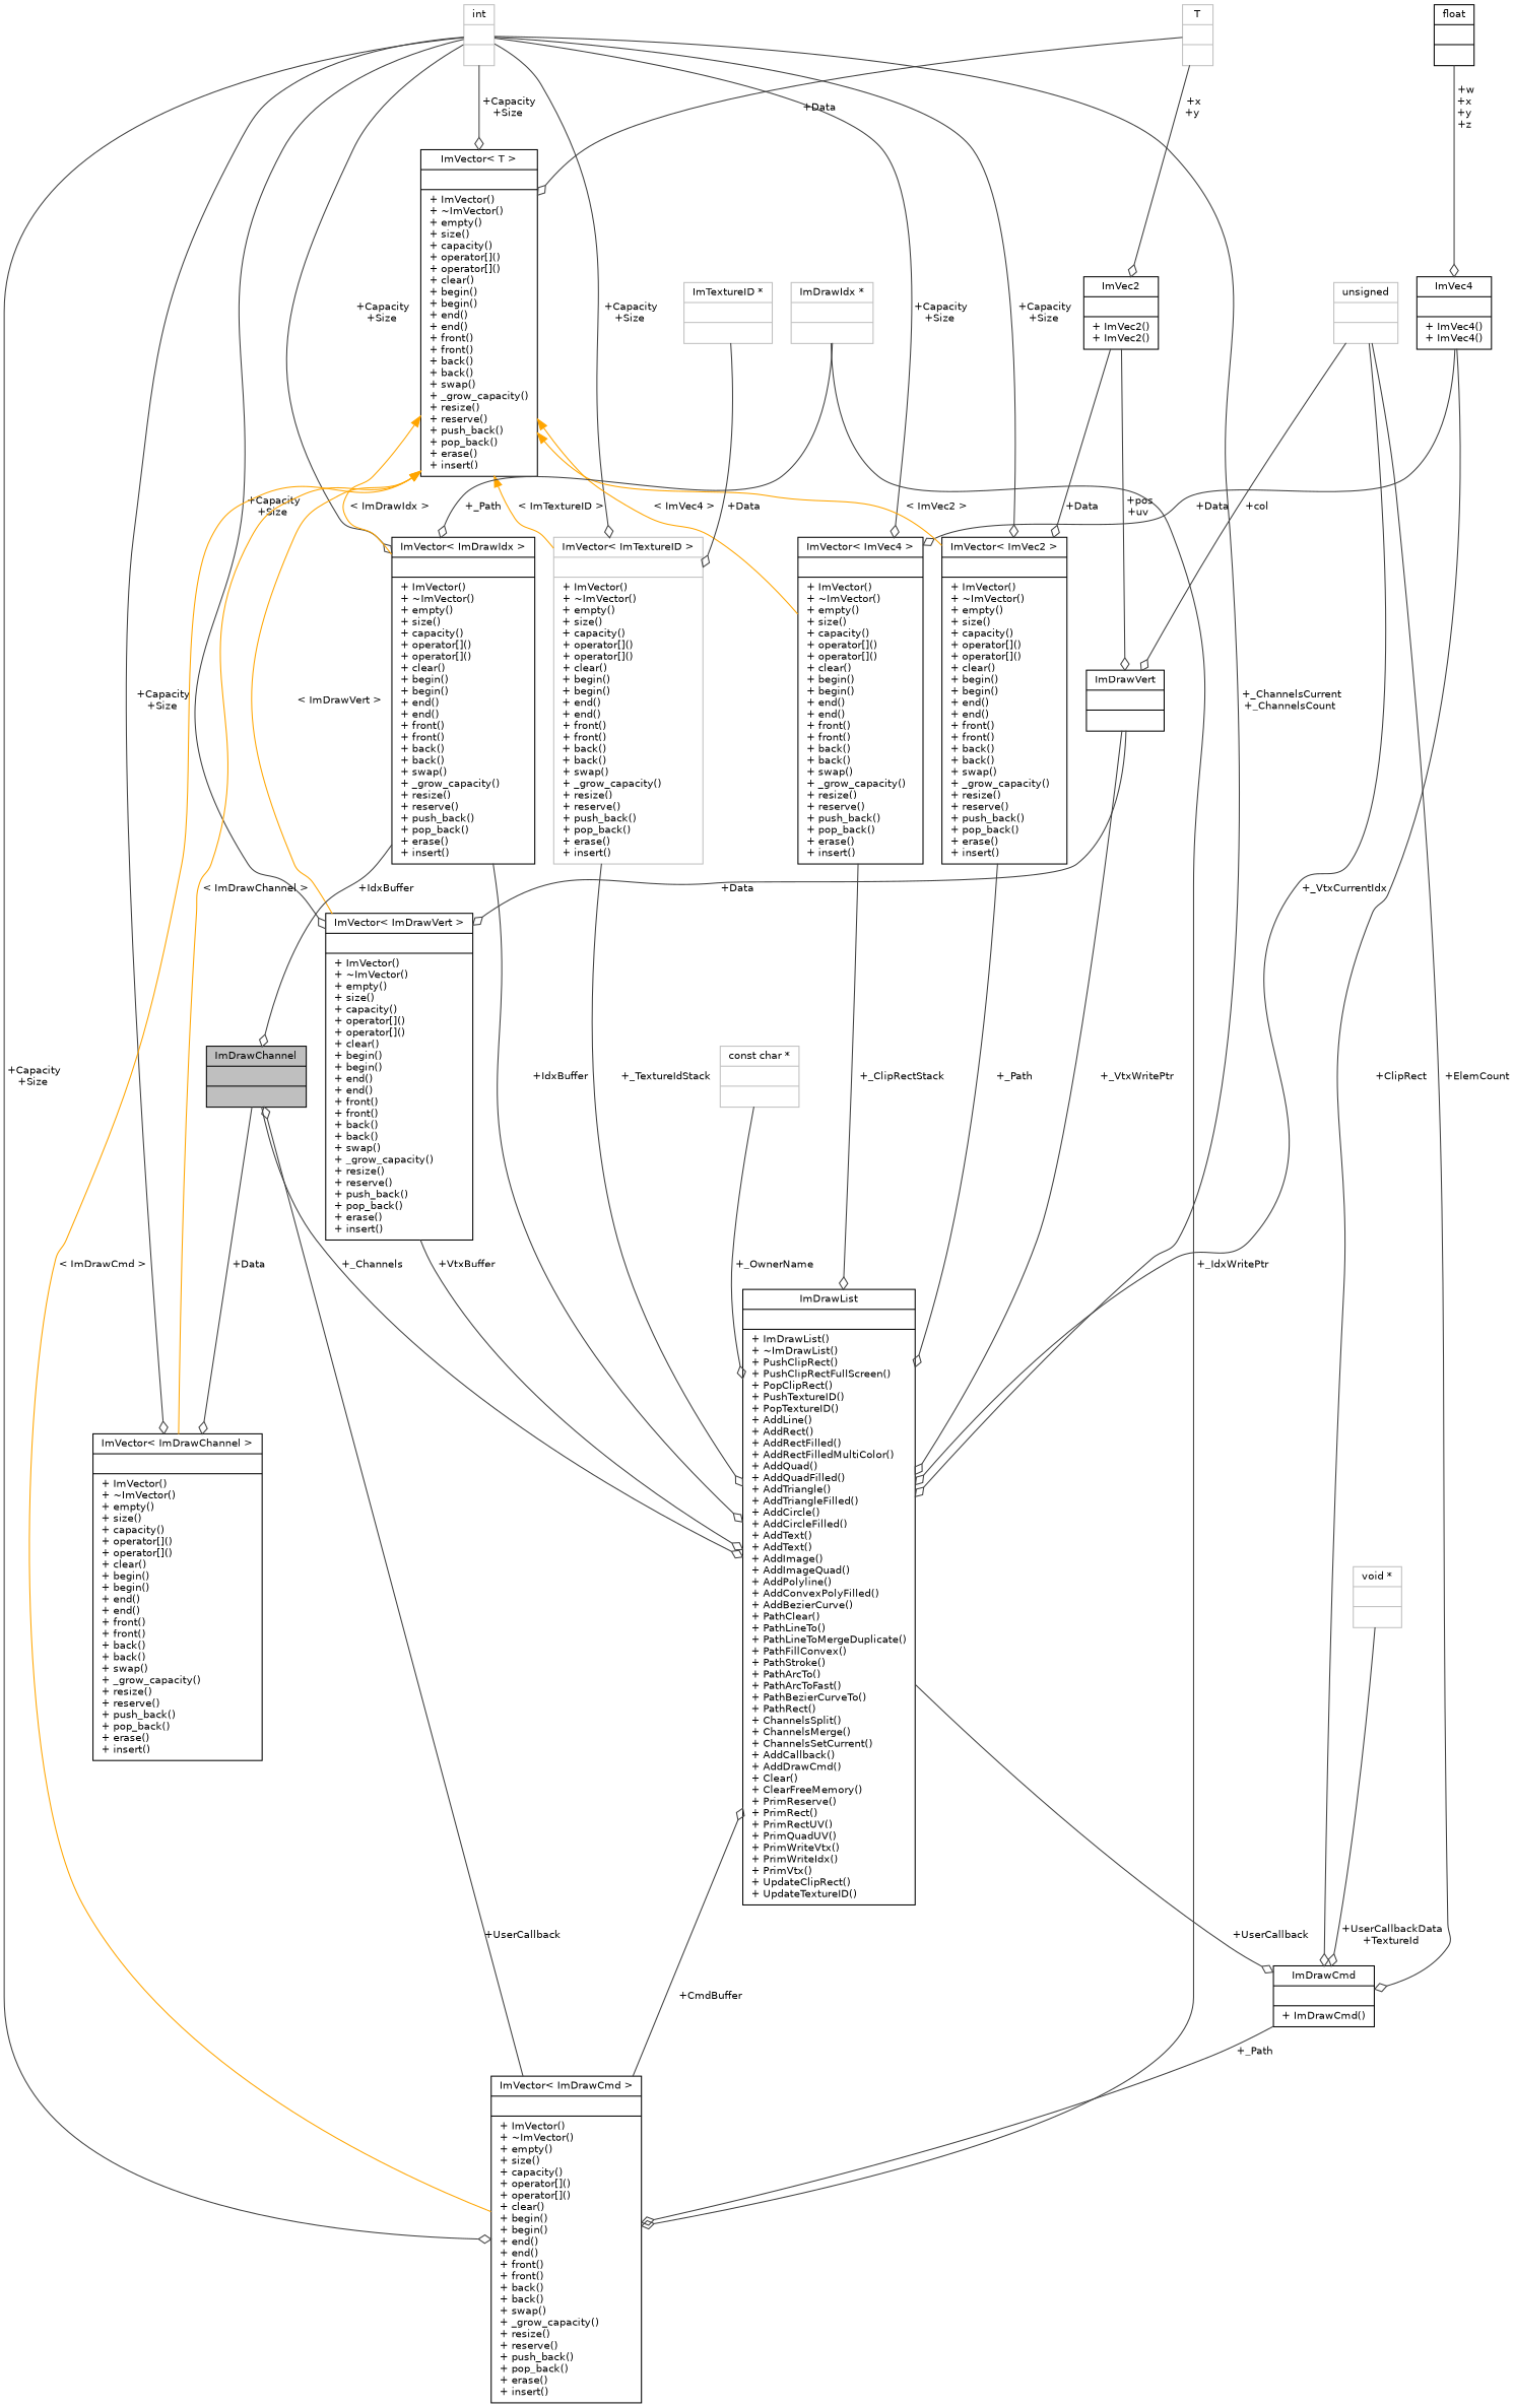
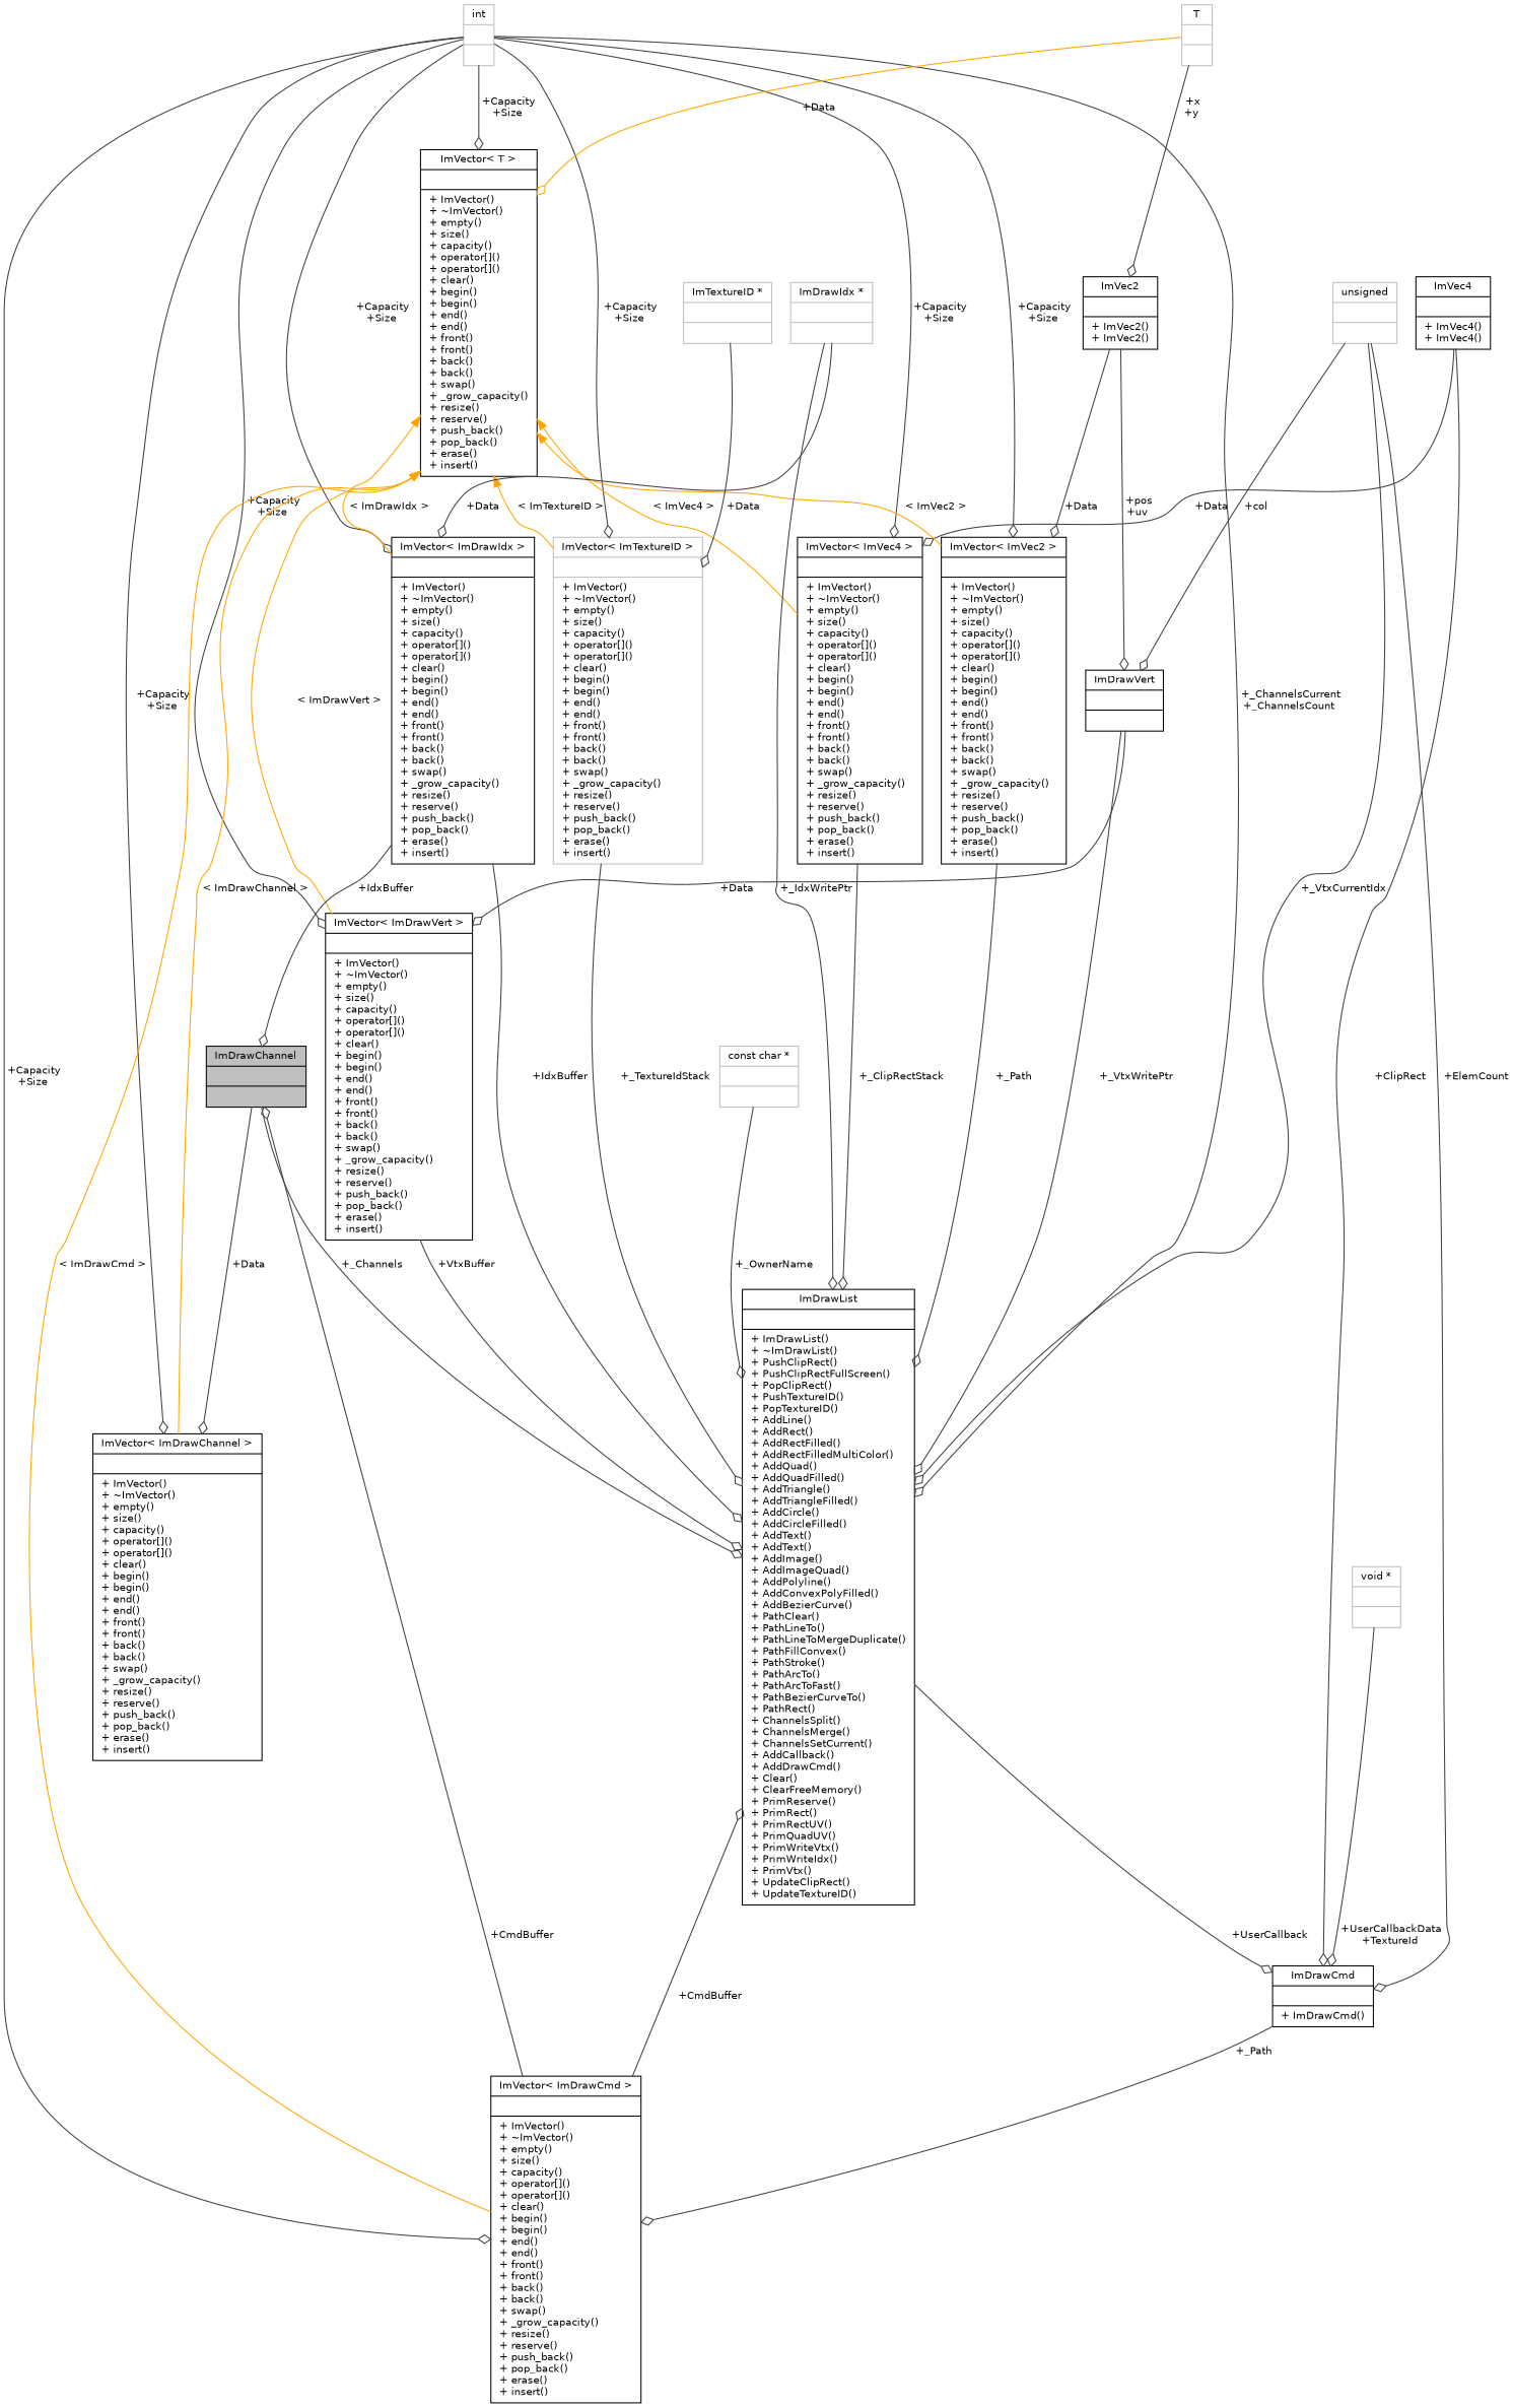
  digraph {
    node [color=black fontname=Helvetica fontsize=10 shape=record]
    edge [arrowhead=odiamond color=grey25 fontname=Helvetica fontsize=10 labelfontname=Helvetica labelfontsize=10 style=solid]
    n1 [fillcolor=grey75 fontcolor=black height=0.2 label="{ImDrawChannel\n||}" style=filled width=0.4]
    n2 [height=0.2 label="{ImVector\< ImDrawChannel \>\n||+ ImVector()\l+ ~ImVector()\l+ empty()\l+ size()\l+ capacity()\l+ operator[]()\l+ operator[]()\l+ clear()\l+ begin()\l+ begin()\l+ end()\l+ end()\l+ front()\l+ front()\l+ back()\l+ back()\l+ swap()\l+ _grow_capacity()\l+ resize()\l+ reserve()\l+ push_back()\l+ pop_back()\l+ erase()\l+ insert()\l}" width=0.4]
    n3 [height=0.2 label="{ImDrawList\n||+ ImDrawList()\l+ ~ImDrawList()\l+ PushClipRect()\l+ PushClipRectFullScreen()\l+ PopClipRect()\l+ PushTextureID()\l+ PopTextureID()\l+ AddLine()\l+ AddRect()\l+ AddRectFilled()\l+ AddRectFilledMultiColor()\l+ AddQuad()\l+ AddQuadFilled()\l+ AddTriangle()\l+ AddTriangleFilled()\l+ AddCircle()\l+ AddCircleFilled()\l+ AddText()\l+ AddText()\l+ AddImage()\l+ AddImageQuad()\l+ AddPolyline()\l+ AddConvexPolyFilled()\l+ AddBezierCurve()\l+ PathClear()\l+ PathLineTo()\l+ PathLineToMergeDuplicate()\l+ PathFillConvex()\l+ PathStroke()\l+ PathArcTo()\l+ PathArcToFast()\l+ PathBezierCurveTo()\l+ PathRect()\l+ ChannelsSplit()\l+ ChannelsMerge()\l+ ChannelsSetCurrent()\l+ AddCallback()\l+ AddDrawCmd()\l+ Clear()\l+ ClearFreeMemory()\l+ PrimReserve()\l+ PrimRect()\l+ PrimRectUV()\l+ PrimQuadUV()\l+ PrimWriteVtx()\l+ PrimWriteIdx()\l+ PrimVtx()\l+ UpdateClipRect()\l+ UpdateTextureID()\l}" width=0.4]
    n4 [height=0.2 label="{ImVector\< ImDrawCmd \>\n||+ ImVector()\l+ ~ImVector()\l+ empty()\l+ size()\l+ capacity()\l+ operator[]()\l+ operator[]()\l+ clear()\l+ begin()\l+ begin()\l+ end()\l+ end()\l+ front()\l+ front()\l+ back()\l+ back()\l+ swap()\l+ _grow_capacity()\l+ resize()\l+ reserve()\l+ push_back()\l+ pop_back()\l+ erase()\l+ insert()\l}" width=0.4]
    n5 [height=0.2 label="{ImDrawCmd\n||+ ImDrawCmd()\l}" width=0.4]
    n6 [height=0.2 label="{ImVec4\n||+ ImVec4()\l+ ImVec4()\l}" width=0.4]
    n7 [height=0.2 label="{ImVector\< ImVec4 \>\n||+ ImVector()\l+ ~ImVector()\l+ empty()\l+ size()\l+ capacity()\l+ operator[]()\l+ operator[]()\l+ clear()\l+ begin()\l+ begin()\l+ end()\l+ end()\l+ front()\l+ front()\l+ back()\l+ back()\l+ swap()\l+ _grow_capacity()\l+ resize()\l+ reserve()\l+ push_back()\l+ pop_back()\l+ erase()\l+ insert()\l}" width=0.4]
-   n8 [height=0.2 label="{float\n||}" width=0.4]
    n9 [height=0.2 label="{ImVec2\n||+ ImVec2()\l+ ImVec2()\l}" width=0.4]
    n10 [height=0.2 label="{ImDrawVert\n||}" width=0.4]
    n11 [height=0.2 label="{ImVector\< ImVec2 \>\n||+ ImVector()\l+ ~ImVector()\l+ empty()\l+ size()\l+ capacity()\l+ operator[]()\l+ operator[]()\l+ clear()\l+ begin()\l+ begin()\l+ end()\l+ end()\l+ front()\l+ front()\l+ back()\l+ back()\l+ swap()\l+ _grow_capacity()\l+ resize()\l+ reserve()\l+ push_back()\l+ pop_back()\l+ erase()\l+ insert()\l}" width=0.4]
    n12 [color=grey75 height=0.2 label="{unsigned\n||}" width=0.4]
    n13 [height=0.2 label="{ImVector\< ImDrawVert \>\n||+ ImVector()\l+ ~ImVector()\l+ empty()\l+ size()\l+ capacity()\l+ operator[]()\l+ operator[]()\l+ clear()\l+ begin()\l+ begin()\l+ end()\l+ end()\l+ front()\l+ front()\l+ back()\l+ back()\l+ swap()\l+ _grow_capacity()\l+ resize()\l+ reserve()\l+ push_back()\l+ pop_back()\l+ erase()\l+ insert()\l}" width=0.4]
    n14 [color=grey75 height=0.2 label="{void *\n||}" width=0.4]
    n15 [color=grey75 height=0.2 label="{int\n||}" width=0.4]
    n16 [height=0.2 label="{ImVector\< T \>\n||+ ImVector()\l+ ~ImVector()\l+ empty()\l+ size()\l+ capacity()\l+ operator[]()\l+ operator[]()\l+ clear()\l+ begin()\l+ begin()\l+ end()\l+ end()\l+ front()\l+ front()\l+ back()\l+ back()\l+ swap()\l+ _grow_capacity()\l+ resize()\l+ reserve()\l+ push_back()\l+ pop_back()\l+ erase()\l+ insert()\l}" width=0.4]
    n17 [height=0.2 label="{ImVector\< ImDrawIdx \>\n||+ ImVector()\l+ ~ImVector()\l+ empty()\l+ size()\l+ capacity()\l+ operator[]()\l+ operator[]()\l+ clear()\l+ begin()\l+ begin()\l+ end()\l+ end()\l+ front()\l+ front()\l+ back()\l+ back()\l+ swap()\l+ _grow_capacity()\l+ resize()\l+ reserve()\l+ push_back()\l+ pop_back()\l+ erase()\l+ insert()\l}" width=0.4]
    n18 [color=grey75 height=0.2 label="{ImVector\< ImTextureID \>\n||+ ImVector()\l+ ~ImVector()\l+ empty()\l+ size()\l+ capacity()\l+ operator[]()\l+ operator[]()\l+ clear()\l+ begin()\l+ begin()\l+ end()\l+ end()\l+ front()\l+ front()\l+ back()\l+ back()\l+ swap()\l+ _grow_capacity()\l+ resize()\l+ reserve()\l+ push_back()\l+ pop_back()\l+ erase()\l+ insert()\l}" width=0.4]
    n19 [color=grey75 height=0.2 label="{T\n||}" width=0.4]
    n20 [color=grey75 height=0.2 label="{ImDrawIdx *\n||}" width=0.4]
    n21 [color=grey75 height=0.2 label="{const char *\n||}" width=0.4]
    n22 [color=grey75 height=0.2 label="{ImTextureID *\n||}" width=0.4]
    n1 -> n2 [label=" +Data"]
    n1 -> n3 [label=" +_Channels"]
    n3 -> n5 [label=" +UserCallback"]
-   n4 -> n1 [label=" +UserCallback"]
+   n4 -> n1 [label=" +CmdBuffer"]
    n4 -> n3 [label=" +CmdBuffer"]
    n5 -> n4 [label=" +_Path"]
    n6 -> n5 [label=" +ClipRect"]
    n6 -> n7 [label=" +Data"]
    n7 -> n3 [label=" +_ClipRectStack"]
-   n8 -> n6 [label=" +w\n+x\n+y\n+z"]
    n9 -> n10 [label=" +pos\n+uv"]
    n9 -> n11 [label=" +Data"]
    n10 -> n3 [label=" +_VtxWritePtr"]
    n10 -> n13 [label=" +Data"]
    n11 -> n3 [label=" +_Path"]
    n12 -> n3 [label=" +_VtxCurrentIdx"]
    n12 -> n5 [label=" +ElemCount"]
    n12 -> n10 [label=" +col"]
    n13 -> n3 [label=" +VtxBuffer"]
    n14 -> n5 [label=" +UserCallbackData\n+TextureId"]
    n15 -> n2 [label=" +Capacity\n+Size"]
    n15 -> n3 [label=" +_ChannelsCurrent\n+_ChannelsCount"]
    n15 -> n4 [label=" +Capacity\n+Size"]
    n15 -> n7 [label=" +Capacity\n+Size"]
    n15 -> n11 [label=" +Capacity\n+Size"]
    n15 -> n13 [label=" +Capacity\n+Size"]
    n15 -> n16 [label=" +Capacity\n+Size"]
    n15 -> n17 [label=" +Capacity\n+Size"]
    n15 -> n18 [label=" +Capacity\n+Size"]
    n16 -> n2 [color=orange dir=back label=" \< ImDrawChannel \>" arrowhead=""]
    n16 -> n4 [color=orange dir=back label=" \< ImDrawCmd \>" arrowhead=""]
    n16 -> n7 [color=orange dir=back label=" \< ImVec4 \>" arrowhead=""]
    n16 -> n11 [color=orange dir=back label=" \< ImVec2 \>" arrowhead=""]
    n16 -> n13 [color=orange dir=back label=" \< ImDrawVert \>" arrowhead=""]
    n16 -> n17 [color=orange dir=back label=" \< ImDrawIdx \>" arrowhead=""]
    n16 -> n18 [color=orange dir=back label=" \< ImTextureID \>" arrowhead=""]
    n17 -> n1 [label=" +IdxBuffer"]
    n17 -> n3 [label=" +IdxBuffer"]
    n18 -> n3 [label=" +_TextureIdStack"]
    n19 -> n9 [label=" +x\n+y"]
-   n19 -> n16 [label=" +Data"]
-   n20 -> n4 [label=" +_IdxWritePtr"]
-   n20 -> n17 [label=" +_Path"]
+   n19 -> n16 [color=orange label=" +Data"]
+   n20 -> n3 [label=" +_IdxWritePtr"]
+   n20 -> n17 [label=" +Data"]
    n21 -> n3 [label=" +_OwnerName"]
    n22 -> n18 [label=" +Data"]
  }
